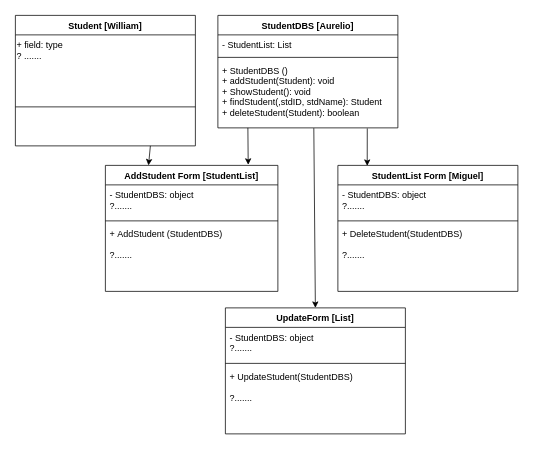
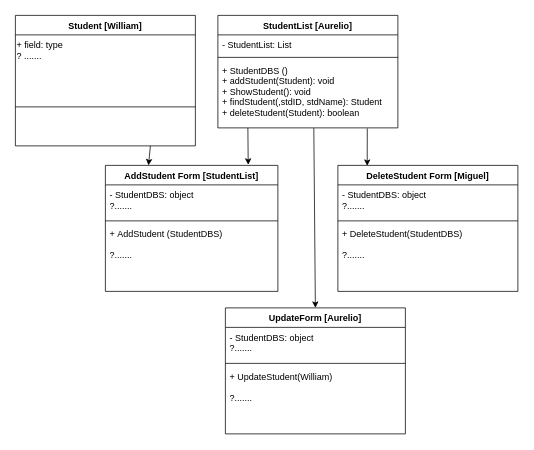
  <mxCell id="0" />
  <mxCell id="1" parent="0" />
- <mxCell id="2" value="StudentDBS [Aurelio]" style="swimlane;fontStyle=1;align=center;verticalAlign=top;childLayout=stackLayout;horizontal=1;startSize=26;horizontalStack=0;resizeParent=1;resizeParentMax=0;resizeLast=0;collapsible=1;marginBottom=0;" vertex="1" parent="1"><mxGeometry x="290" y="20" width="240" height="150" as="geometry" /></mxCell>
+ <mxCell id="2" value="StudentList [Aurelio]" style="swimlane;fontStyle=1;align=center;verticalAlign=top;childLayout=stackLayout;horizontal=1;startSize=26;horizontalStack=0;resizeParent=1;resizeParentMax=0;resizeLast=0;collapsible=1;marginBottom=0;" vertex="1" parent="1"><mxGeometry x="290" y="20" width="240" height="150" as="geometry" /></mxCell>
  <mxCell id="3" value="- StudentList: List" style="text;strokeColor=none;fillColor=none;align=left;verticalAlign=top;spacingLeft=4;spacingRight=4;overflow=hidden;rotatable=0;points=[[0,0.5],[1,0.5]];portConstraint=eastwest;" vertex="1" parent="2"><mxGeometry y="26" width="240" height="26" as="geometry" /></mxCell>
  <mxCell id="4" value="" style="line;strokeWidth=1;fillColor=none;align=left;verticalAlign=middle;spacingTop=-1;spacingLeft=3;spacingRight=3;rotatable=0;labelPosition=right;points=[];portConstraint=eastwest;" vertex="1" parent="2"><mxGeometry y="52" width="240" height="8" as="geometry" /></mxCell>
  <mxCell id="5" value="+ StudentDBS ()&#10;+ addStudent(Student): void&#10;+ ShowStudent(): void&#10;+ findStudent(,stdID, stdName): Student&#10;+ deleteStudent(Student): boolean" style="text;strokeColor=none;fillColor=none;align=left;verticalAlign=top;spacingLeft=4;spacingRight=4;overflow=hidden;rotatable=0;points=[[0,0.5],[1,0.5]];portConstraint=eastwest;fontStyle=0" vertex="1" parent="2"><mxGeometry y="60" width="240" height="90" as="geometry" /></mxCell>
  <mxCell id="6" value="AddStudent Form [StudentList]" style="swimlane;fontStyle=1;align=center;verticalAlign=top;childLayout=stackLayout;horizontal=1;startSize=26;horizontalStack=0;resizeParent=1;resizeParentMax=0;resizeLast=0;collapsible=1;marginBottom=0;" vertex="1" parent="1"><mxGeometry x="140" y="220" width="230" height="168" as="geometry" /></mxCell>
  <mxCell id="7" value="- StudentDBS: object&#10;?......." style="text;strokeColor=none;fillColor=none;align=left;verticalAlign=top;spacingLeft=4;spacingRight=4;overflow=hidden;rotatable=0;points=[[0,0.5],[1,0.5]];portConstraint=eastwest;" vertex="1" parent="6"><mxGeometry y="26" width="230" height="44" as="geometry" /></mxCell>
  <mxCell id="8" value="" style="line;strokeWidth=1;fillColor=none;align=left;verticalAlign=middle;spacingTop=-1;spacingLeft=3;spacingRight=3;rotatable=0;labelPosition=right;points=[];portConstraint=eastwest;" vertex="1" parent="6"><mxGeometry y="70" width="230" height="8" as="geometry" /></mxCell>
  <mxCell id="9" value="+ AddStudent (StudentDBS)&#10;&#10;?......." style="text;strokeColor=none;fillColor=none;align=left;verticalAlign=top;spacingLeft=4;spacingRight=4;overflow=hidden;rotatable=0;points=[[0,0.5],[1,0.5]];portConstraint=eastwest;fontStyle=0" vertex="1" parent="6"><mxGeometry y="78" width="230" height="90" as="geometry" /></mxCell>
  <mxCell id="10" value="Student [William]" style="swimlane;fontStyle=1;align=center;verticalAlign=top;childLayout=stackLayout;horizontal=1;startSize=26;horizontalStack=0;resizeParent=1;resizeParentMax=0;resizeLast=0;collapsible=1;marginBottom=0;" vertex="1" parent="1"><mxGeometry x="20" y="20" width="240" height="174" as="geometry" /></mxCell>
  <mxCell id="11" value="+ field: type&lt;br&gt;? ......." style="text;html=1;" vertex="1" parent="10"><mxGeometry y="26" width="240" height="44" as="geometry" /></mxCell>
  <mxCell id="12" value="" style="line;strokeWidth=1;fillColor=none;align=left;verticalAlign=middle;spacingTop=-1;spacingLeft=3;spacingRight=3;rotatable=0;labelPosition=right;points=[];portConstraint=eastwest;" vertex="1" parent="10"><mxGeometry y="70" width="240" height="104" as="geometry" /></mxCell>
- <mxCell id="13" value="StudentList Form [Miguel]" style="swimlane;fontStyle=1;align=center;verticalAlign=top;childLayout=stackLayout;horizontal=1;startSize=26;horizontalStack=0;resizeParent=1;resizeParentMax=0;resizeLast=0;collapsible=1;marginBottom=0;" vertex="1" parent="1"><mxGeometry x="450" y="220" width="240" height="168" as="geometry" /></mxCell>
+ <mxCell id="13" value="DeleteStudent Form [Miguel]" style="swimlane;fontStyle=1;align=center;verticalAlign=top;childLayout=stackLayout;horizontal=1;startSize=26;horizontalStack=0;resizeParent=1;resizeParentMax=0;resizeLast=0;collapsible=1;marginBottom=0;" vertex="1" parent="1"><mxGeometry x="450" y="220" width="240" height="168" as="geometry" /></mxCell>
  <mxCell id="14" value="- StudentDBS: object&#10;?......." style="text;strokeColor=none;fillColor=none;align=left;verticalAlign=top;spacingLeft=4;spacingRight=4;overflow=hidden;rotatable=0;points=[[0,0.5],[1,0.5]];portConstraint=eastwest;" vertex="1" parent="13"><mxGeometry y="26" width="240" height="44" as="geometry" /></mxCell>
  <mxCell id="15" value="" style="line;strokeWidth=1;fillColor=none;align=left;verticalAlign=middle;spacingTop=-1;spacingLeft=3;spacingRight=3;rotatable=0;labelPosition=right;points=[];portConstraint=eastwest;" vertex="1" parent="13"><mxGeometry y="70" width="240" height="8" as="geometry" /></mxCell>
  <mxCell id="16" value="+ DeleteStudent(StudentDBS)&#10;&#10;?......." style="text;strokeColor=none;fillColor=none;align=left;verticalAlign=top;spacingLeft=4;spacingRight=4;overflow=hidden;rotatable=0;points=[[0,0.5],[1,0.5]];portConstraint=eastwest;fontStyle=0" vertex="1" parent="13"><mxGeometry y="78" width="240" height="90" as="geometry" /></mxCell>
  <mxCell id="17" value="" style="endArrow=classic;html=1;entryX=0.828;entryY=-0.005;entryDx=0;entryDy=0;entryPerimeter=0;" edge="1" parent="1" target="6"><mxGeometry width="50" height="50" relative="1" as="geometry"><mxPoint x="330" y="170" as="sourcePoint" /><mxPoint x="680" y="140" as="targetPoint" /></mxGeometry></mxCell>
  <mxCell id="18" value="" style="endArrow=classic;html=1;exitX=0.83;exitY=1.008;exitDx=0;exitDy=0;exitPerimeter=0;entryX=0.163;entryY=0.004;entryDx=0;entryDy=0;entryPerimeter=0;" edge="1" parent="1" source="5" target="13"><mxGeometry width="50" height="50" relative="1" as="geometry"><mxPoint x="340" y="180" as="sourcePoint" /><mxPoint x="487" y="218" as="targetPoint" /><Array as="points" /></mxGeometry></mxCell>
  <mxCell id="19" value="" style="endArrow=classic;html=1;entryX=0.25;entryY=0;entryDx=0;entryDy=0;exitX=0.75;exitY=1;exitDx=0;exitDy=0;" edge="1" parent="1" source="10" target="6"><mxGeometry width="50" height="50" relative="1" as="geometry"><mxPoint x="340" y="180" as="sourcePoint" /><mxPoint x="340.44" y="229.16" as="targetPoint" /></mxGeometry></mxCell>
- <mxCell id="20" value="UpdateForm [List]" style="swimlane;fontStyle=1;align=center;verticalAlign=top;childLayout=stackLayout;horizontal=1;startSize=26;horizontalStack=0;resizeParent=1;resizeParentMax=0;resizeLast=0;collapsible=1;marginBottom=0;" vertex="1" parent="1"><mxGeometry x="300" y="410" width="240" height="168" as="geometry" /></mxCell>
+ <mxCell id="20" value="UpdateForm [Aurelio]" style="swimlane;fontStyle=1;align=center;verticalAlign=top;childLayout=stackLayout;horizontal=1;startSize=26;horizontalStack=0;resizeParent=1;resizeParentMax=0;resizeLast=0;collapsible=1;marginBottom=0;" vertex="1" parent="1"><mxGeometry x="300" y="410" width="240" height="168" as="geometry" /></mxCell>
  <mxCell id="21" value="- StudentDBS: object&#10;?......." style="text;strokeColor=none;fillColor=none;align=left;verticalAlign=top;spacingLeft=4;spacingRight=4;overflow=hidden;rotatable=0;points=[[0,0.5],[1,0.5]];portConstraint=eastwest;" vertex="1" parent="20"><mxGeometry y="26" width="240" height="44" as="geometry" /></mxCell>
  <mxCell id="22" value="" style="line;strokeWidth=1;fillColor=none;align=left;verticalAlign=middle;spacingTop=-1;spacingLeft=3;spacingRight=3;rotatable=0;labelPosition=right;points=[];portConstraint=eastwest;" vertex="1" parent="20"><mxGeometry y="70" width="240" height="8" as="geometry" /></mxCell>
- <mxCell id="23" value="+ UpdateStudent(StudentDBS)&#10;&#10;?......." style="text;strokeColor=none;fillColor=none;align=left;verticalAlign=top;spacingLeft=4;spacingRight=4;overflow=hidden;rotatable=0;points=[[0,0.5],[1,0.5]];portConstraint=eastwest;fontStyle=0" vertex="1" parent="20"><mxGeometry y="78" width="240" height="90" as="geometry" /></mxCell>
+ <mxCell id="23" value="+ UpdateStudent(William)&#10;&#10;?......." style="text;strokeColor=none;fillColor=none;align=left;verticalAlign=top;spacingLeft=4;spacingRight=4;overflow=hidden;rotatable=0;points=[[0,0.5],[1,0.5]];portConstraint=eastwest;fontStyle=0" vertex="1" parent="20"><mxGeometry y="78" width="240" height="90" as="geometry" /></mxCell>
  <mxCell id="24" value="" style="endArrow=classic;html=1;exitX=0.533;exitY=1.004;exitDx=0;exitDy=0;exitPerimeter=0;entryX=0.5;entryY=0;entryDx=0;entryDy=0;" edge="1" parent="1" source="5" target="20"><mxGeometry width="50" height="50" relative="1" as="geometry"><mxPoint x="20" y="650" as="sourcePoint" /><mxPoint x="70" y="600" as="targetPoint" /></mxGeometry></mxCell>
